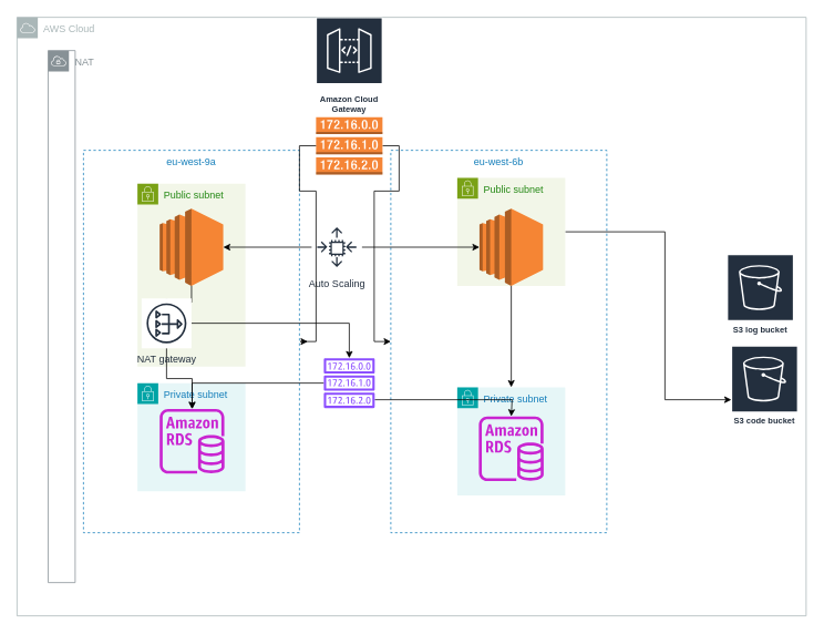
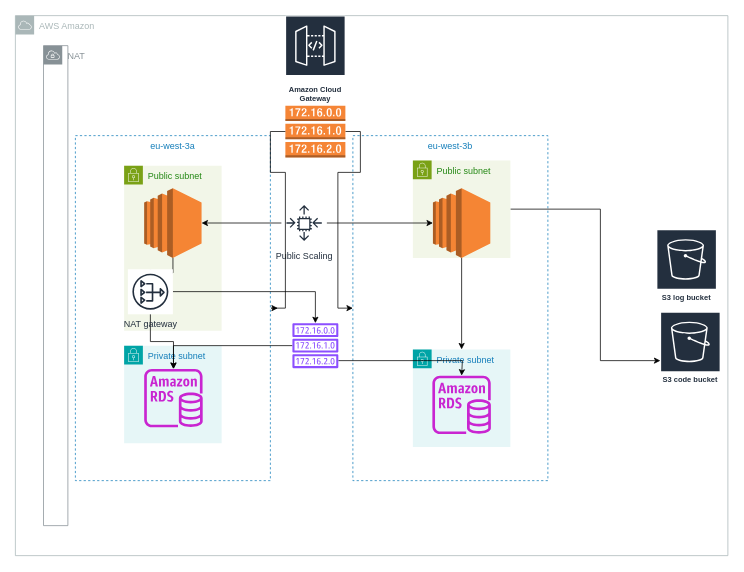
  <mxCell id="0" />
  <mxCell id="1" parent="0" />
- <mxCell id="2" value="AWS Cloud" style="sketch=0;outlineConnect=0;gradientColor=none;html=1;whiteSpace=wrap;fontSize=12;fontStyle=0;shape=mxgraph.aws4.group;grIcon=mxgraph.aws4.group_aws_cloud;strokeColor=#AAB7B8;fillColor=none;verticalAlign=top;align=left;spacingLeft=30;fontColor=#AAB7B8;dashed=0;" vertex="1" parent="1"><mxGeometry x="20" y="20" width="950" height="720" as="geometry" /></mxCell>
- <mxCell id="3" value="eu-west-9a" style="fillColor=none;strokeColor=#147EBA;dashed=1;verticalAlign=top;fontStyle=0;fontColor=#147EBA;whiteSpace=wrap;html=1;" vertex="1" parent="1"><mxGeometry x="100" y="180" width="260" height="460" as="geometry" /></mxCell>
- <mxCell id="4" value="eu-west-6b" style="fillColor=none;strokeColor=#147EBA;dashed=1;verticalAlign=top;fontStyle=0;fontColor=#147EBA;whiteSpace=wrap;html=1;" vertex="1" parent="1"><mxGeometry x="470" y="180" width="260" height="460" as="geometry" /></mxCell>
+ <mxCell id="2" value="AWS Amazon" style="sketch=0;outlineConnect=0;gradientColor=none;html=1;whiteSpace=wrap;fontSize=12;fontStyle=0;shape=mxgraph.aws4.group;grIcon=mxgraph.aws4.group_aws_cloud;strokeColor=#AAB7B8;fillColor=none;verticalAlign=top;align=left;spacingLeft=30;fontColor=#AAB7B8;dashed=0;" vertex="1" parent="1"><mxGeometry x="20" y="20" width="950" height="720" as="geometry" /></mxCell>
+ <mxCell id="3" value="eu-west-3a" style="fillColor=none;strokeColor=#147EBA;dashed=1;verticalAlign=top;fontStyle=0;fontColor=#147EBA;whiteSpace=wrap;html=1;" vertex="1" parent="1"><mxGeometry x="100" y="180" width="260" height="460" as="geometry" /></mxCell>
+ <mxCell id="4" value="eu-west-3b" style="fillColor=none;strokeColor=#147EBA;dashed=1;verticalAlign=top;fontStyle=0;fontColor=#147EBA;whiteSpace=wrap;html=1;" vertex="1" parent="1"><mxGeometry x="470" y="180" width="260" height="460" as="geometry" /></mxCell>
  <mxCell id="5" value="Public subnet" style="points=[[0,0],[0.25,0],[0.5,0],[0.75,0],[1,0],[1,0.25],[1,0.5],[1,0.75],[1,1],[0.75,1],[0.5,1],[0.25,1],[0,1],[0,0.75],[0,0.5],[0,0.25]];outlineConnect=0;gradientColor=none;html=1;whiteSpace=wrap;fontSize=12;fontStyle=0;container=1;pointerEvents=0;collapsible=0;recursiveResize=0;shape=mxgraph.aws4.group;grIcon=mxgraph.aws4.group_security_group;grStroke=0;strokeColor=#7AA116;fillColor=#F2F6E8;verticalAlign=top;align=left;spacingLeft=30;fontColor=#248814;dashed=0;" vertex="1" parent="1"><mxGeometry x="165" y="220" width="130" height="220" as="geometry" /></mxCell>
  <mxCell id="6" value="" style="outlineConnect=0;dashed=0;verticalLabelPosition=bottom;verticalAlign=top;align=center;html=1;shape=mxgraph.aws3.ec2;fillColor=#F58534;gradientColor=none;" vertex="1" parent="5"><mxGeometry x="26.75" y="30" width="76.5" height="93" as="geometry" /></mxCell>
  <mxCell id="7" value="Private subnet" style="points=[[0,0],[0.25,0],[0.5,0],[0.75,0],[1,0],[1,0.25],[1,0.5],[1,0.75],[1,1],[0.75,1],[0.5,1],[0.25,1],[0,1],[0,0.75],[0,0.5],[0,0.25]];outlineConnect=0;gradientColor=none;html=1;whiteSpace=wrap;fontSize=12;fontStyle=0;container=1;pointerEvents=0;collapsible=0;recursiveResize=0;shape=mxgraph.aws4.group;grIcon=mxgraph.aws4.group_security_group;grStroke=0;strokeColor=#00A4A6;fillColor=#E6F6F7;verticalAlign=top;align=left;spacingLeft=30;fontColor=#147EBA;dashed=0;" vertex="1" parent="1"><mxGeometry x="165" y="460" width="130" height="130" as="geometry" /></mxCell>
  <mxCell id="8" value="" style="sketch=0;outlineConnect=0;fontColor=#232F3E;gradientColor=none;fillColor=#C925D1;strokeColor=none;dashed=0;verticalLabelPosition=bottom;verticalAlign=top;align=center;html=1;fontSize=12;fontStyle=0;aspect=fixed;pointerEvents=1;shape=mxgraph.aws4.rds_instance;" vertex="1" parent="7"><mxGeometry x="26.75" y="31" width="78" height="78" as="geometry" /></mxCell>
  <mxCell id="9" value="Private subnet" style="points=[[0,0],[0.25,0],[0.5,0],[0.75,0],[1,0],[1,0.25],[1,0.5],[1,0.75],[1,1],[0.75,1],[0.5,1],[0.25,1],[0,1],[0,0.75],[0,0.5],[0,0.25]];outlineConnect=0;gradientColor=none;html=1;whiteSpace=wrap;fontSize=12;fontStyle=0;container=1;pointerEvents=0;collapsible=0;recursiveResize=0;shape=mxgraph.aws4.group;grIcon=mxgraph.aws4.group_security_group;grStroke=0;strokeColor=#00A4A6;fillColor=#E6F6F7;verticalAlign=top;align=left;spacingLeft=30;fontColor=#147EBA;dashed=0;" vertex="1" parent="1"><mxGeometry x="550" y="465" width="130" height="130" as="geometry" /></mxCell>
  <mxCell id="10" value="" style="sketch=0;outlineConnect=0;fontColor=#232F3E;gradientColor=none;fillColor=#C925D1;strokeColor=none;dashed=0;verticalLabelPosition=bottom;verticalAlign=top;align=center;html=1;fontSize=12;fontStyle=0;aspect=fixed;pointerEvents=1;shape=mxgraph.aws4.rds_instance;" vertex="1" parent="9"><mxGeometry x="26" y="35" width="78" height="78" as="geometry" /></mxCell>
  <mxCell id="11" style="edgeStyle=orthogonalEdgeStyle;rounded=0;orthogonalLoop=1;jettySize=auto;html=1;" edge="1" parent="1" source="13" target="20"><mxGeometry relative="1" as="geometry"><Array as="points"><mxPoint x="800" y="278" /><mxPoint x="800" y="480" /></Array></mxGeometry></mxCell>
  <mxCell id="12" style="edgeStyle=orthogonalEdgeStyle;rounded=0;orthogonalLoop=1;jettySize=auto;html=1;" edge="1" parent="1" source="13" target="9"><mxGeometry relative="1" as="geometry" /></mxCell>
  <mxCell id="13" value="Public subnet" style="points=[[0,0],[0.25,0],[0.5,0],[0.75,0],[1,0],[1,0.25],[1,0.5],[1,0.75],[1,1],[0.75,1],[0.5,1],[0.25,1],[0,1],[0,0.75],[0,0.5],[0,0.25]];outlineConnect=0;gradientColor=none;html=1;whiteSpace=wrap;fontSize=12;fontStyle=0;container=1;pointerEvents=0;collapsible=0;recursiveResize=0;shape=mxgraph.aws4.group;grIcon=mxgraph.aws4.group_security_group;grStroke=0;strokeColor=#7AA116;fillColor=#F2F6E8;verticalAlign=top;align=left;spacingLeft=30;fontColor=#248814;dashed=0;" vertex="1" parent="1"><mxGeometry x="550" y="213" width="130" height="130" as="geometry" /></mxCell>
  <mxCell id="14" value="" style="outlineConnect=0;dashed=0;verticalLabelPosition=bottom;verticalAlign=top;align=center;html=1;shape=mxgraph.aws3.ec2;fillColor=#F58534;gradientColor=none;" vertex="1" parent="13"><mxGeometry x="26.75" y="37" width="76.5" height="93" as="geometry" /></mxCell>
  <mxCell id="15" style="edgeStyle=orthogonalEdgeStyle;rounded=0;orthogonalLoop=1;jettySize=auto;html=1;" edge="1" parent="1" source="17" target="14"><mxGeometry relative="1" as="geometry" /></mxCell>
  <mxCell id="16" style="edgeStyle=orthogonalEdgeStyle;rounded=0;orthogonalLoop=1;jettySize=auto;html=1;" edge="1" parent="1" source="17" target="6"><mxGeometry relative="1" as="geometry" /></mxCell>
- <mxCell id="17" value="Auto Scaling" style="sketch=0;outlineConnect=0;fontColor=#232F3E;gradientColor=none;strokeColor=#232F3E;fillColor=#ffffff;dashed=0;verticalLabelPosition=bottom;verticalAlign=top;align=center;html=1;fontSize=12;fontStyle=0;aspect=fixed;shape=mxgraph.aws4.resourceIcon;resIcon=mxgraph.aws4.auto_scaling;" vertex="1" parent="1"><mxGeometry x="375" y="266.5" width="60" height="60" as="geometry" /></mxCell>
+ <mxCell id="17" value="Public Scaling" style="sketch=0;outlineConnect=0;fontColor=#232F3E;gradientColor=none;strokeColor=#232F3E;fillColor=#ffffff;dashed=0;verticalLabelPosition=bottom;verticalAlign=top;align=center;html=1;fontSize=12;fontStyle=0;aspect=fixed;shape=mxgraph.aws4.resourceIcon;resIcon=mxgraph.aws4.auto_scaling;" vertex="1" parent="1"><mxGeometry x="375" y="266.5" width="60" height="60" as="geometry" /></mxCell>
  <mxCell id="18" style="edgeStyle=orthogonalEdgeStyle;rounded=0;orthogonalLoop=1;jettySize=auto;html=1;" edge="1" parent="1" source="28" target="8"><mxGeometry relative="1" as="geometry" /></mxCell>
  <mxCell id="19" value="S3 log bucket" style="sketch=0;outlineConnect=0;fontColor=#232F3E;gradientColor=none;strokeColor=#ffffff;fillColor=#232F3E;dashed=0;verticalLabelPosition=middle;verticalAlign=bottom;align=center;html=1;whiteSpace=wrap;fontSize=10;fontStyle=1;spacing=3;shape=mxgraph.aws4.productIcon;prIcon=mxgraph.aws4.s3;" vertex="1" parent="1"><mxGeometry x="875" y="305" width="80" height="100" as="geometry" /></mxCell>
  <mxCell id="20" value="S3 code bucket" style="sketch=0;outlineConnect=0;fontColor=#232F3E;gradientColor=none;strokeColor=#ffffff;fillColor=#232F3E;dashed=0;verticalLabelPosition=middle;verticalAlign=bottom;align=center;html=1;whiteSpace=wrap;fontSize=10;fontStyle=1;spacing=3;shape=mxgraph.aws4.productIcon;prIcon=mxgraph.aws4.s3;" vertex="1" parent="1"><mxGeometry x="880" y="415" width="80" height="100" as="geometry" /></mxCell>
  <mxCell id="21" value="NAT" style="sketch=0;outlineConnect=0;gradientColor=none;html=1;whiteSpace=wrap;fontSize=12;fontStyle=0;shape=mxgraph.aws4.group;grIcon=mxgraph.aws4.group_vpc;strokeColor=#879196;fillColor=none;verticalAlign=top;align=left;spacingLeft=30;fontColor=#879196;dashed=0;" vertex="1" parent="1"><mxGeometry x="57.5" y="60" width="32.5" height="640" as="geometry" /></mxCell>
  <mxCell id="22" value="Amazon Cloud Gateway" style="sketch=0;outlineConnect=0;fontColor=#232F3E;gradientColor=none;strokeColor=#ffffff;fillColor=#232F3E;dashed=0;verticalLabelPosition=middle;verticalAlign=bottom;align=center;html=1;whiteSpace=wrap;fontSize=10;fontStyle=1;spacing=3;shape=mxgraph.aws4.productIcon;prIcon=mxgraph.aws4.api_gateway;" vertex="1" parent="1"><mxGeometry x="380" y="20" width="80" height="120" as="geometry" /></mxCell>
  <mxCell id="23" style="edgeStyle=orthogonalEdgeStyle;rounded=0;orthogonalLoop=1;jettySize=auto;html=1;" edge="1" parent="1" source="24" target="4"><mxGeometry relative="1" as="geometry" /></mxCell>
  <mxCell id="24" value="" style="outlineConnect=0;dashed=0;verticalLabelPosition=bottom;verticalAlign=top;align=center;html=1;shape=mxgraph.aws3.route_table;fillColor=#F58536;gradientColor=none;" vertex="1" parent="1"><mxGeometry x="380" y="140" width="80" height="69" as="geometry" /></mxCell>
  <mxCell id="25" style="edgeStyle=orthogonalEdgeStyle;rounded=0;orthogonalLoop=1;jettySize=auto;html=1;" edge="1" parent="1" source="24"><mxGeometry relative="1" as="geometry"><mxPoint x="370" y="410" as="targetPoint" /><Array as="points"><mxPoint x="360" y="175" /><mxPoint x="360" y="229" /><mxPoint x="380" y="229" /><mxPoint x="380" y="410" /><mxPoint x="361" y="410" /></Array></mxGeometry></mxCell>
  <mxCell id="26" value="" style="edgeStyle=orthogonalEdgeStyle;rounded=0;orthogonalLoop=1;jettySize=auto;html=1;" edge="1" parent="1" source="6" target="28"><mxGeometry relative="1" as="geometry"><mxPoint x="230" y="343" as="sourcePoint" /><mxPoint x="231" y="491" as="targetPoint" /></mxGeometry></mxCell>
  <mxCell id="27" style="edgeStyle=orthogonalEdgeStyle;rounded=0;orthogonalLoop=1;jettySize=auto;html=1;" edge="1" parent="1" source="28" target="31"><mxGeometry relative="1" as="geometry" /></mxCell>
  <mxCell id="28" value="NAT gateway" style="sketch=0;outlineConnect=0;fontColor=#232F3E;gradientColor=none;strokeColor=#232F3E;fillColor=#ffffff;dashed=0;verticalLabelPosition=bottom;verticalAlign=top;align=center;html=1;fontSize=12;fontStyle=0;aspect=fixed;shape=mxgraph.aws4.resourceIcon;resIcon=mxgraph.aws4.nat_gateway;" vertex="1" parent="1"><mxGeometry x="170" y="358" width="60" height="60" as="geometry" /></mxCell>
  <mxCell id="29" style="edgeStyle=orthogonalEdgeStyle;rounded=0;orthogonalLoop=1;jettySize=auto;html=1;" edge="1" parent="1" source="31" target="8"><mxGeometry relative="1" as="geometry" /></mxCell>
  <mxCell id="30" style="edgeStyle=orthogonalEdgeStyle;rounded=0;orthogonalLoop=1;jettySize=auto;html=1;" edge="1" parent="1" source="31"><mxGeometry relative="1" as="geometry"><mxPoint x="615" y="500" as="targetPoint" /><Array as="points"><mxPoint x="616" y="480" /></Array></mxGeometry></mxCell>
  <mxCell id="31" value="" style="sketch=0;outlineConnect=0;fontColor=#232F3E;gradientColor=none;fillColor=#8C4FFF;strokeColor=none;dashed=0;verticalLabelPosition=bottom;verticalAlign=top;align=center;html=1;fontSize=12;fontStyle=0;aspect=fixed;pointerEvents=1;shape=mxgraph.aws4.route_table;" vertex="1" parent="1"><mxGeometry x="389.21" y="430" width="61.58" height="60" as="geometry" /></mxCell>
